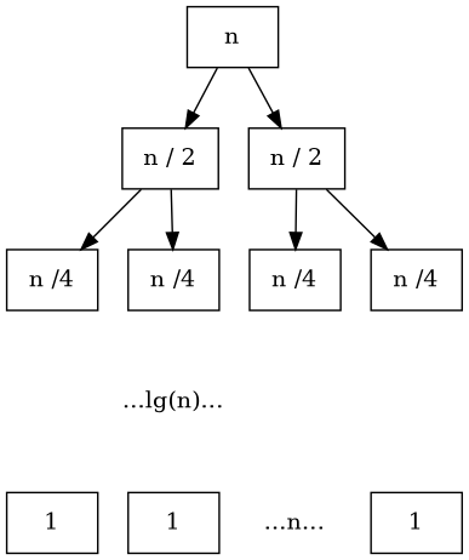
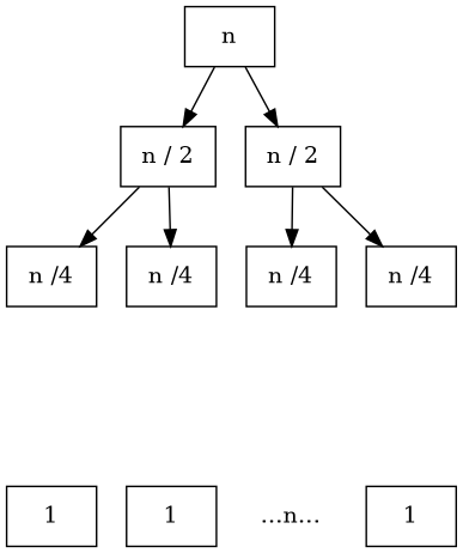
  digraph {
    node [shape=box]
    edge [style=invis]
    n1 [label=" n / 2 "]
    n2 [label=" n / 2 "]
    n3 [label=" n /4 "]
    n4 [label=" n /4 "]
    n5 [label=" n /4 "]
    n6 [label=" n /4 "]
    n7 [label=1]
    n8 [label=1]
    n9 [label="...n..." shape=plaintext]
    n10 [label=1]
    n11 [label=" n "]
-   n12 [label="...lg(n)..." shape=plaintext]
    subgraph sub_1 {
      rank=same
      n1
      n2
    }
    subgraph sub_2 {
      rank=same
      n3
      n4
      n5
      n6
    }
    subgraph sub_3 {
      rank=same
      n7
      n8
      n9
      n10
    }
    n1 -> n2
    n1 -> n3 [style=""]
    n1 -> n4 [style=""]
    n2 -> n5 [style=""]
    n2 -> n6 [style=""]
    n3 -> n4
    n4 -> n5
-   n4 -> n12
    n5 -> n6
    n7 -> n8
    n8 -> n9
    n9 -> n10
    n11 -> n1 [style=""]
    n11 -> n2 [style=""]
-   n12 -> n8
  }
